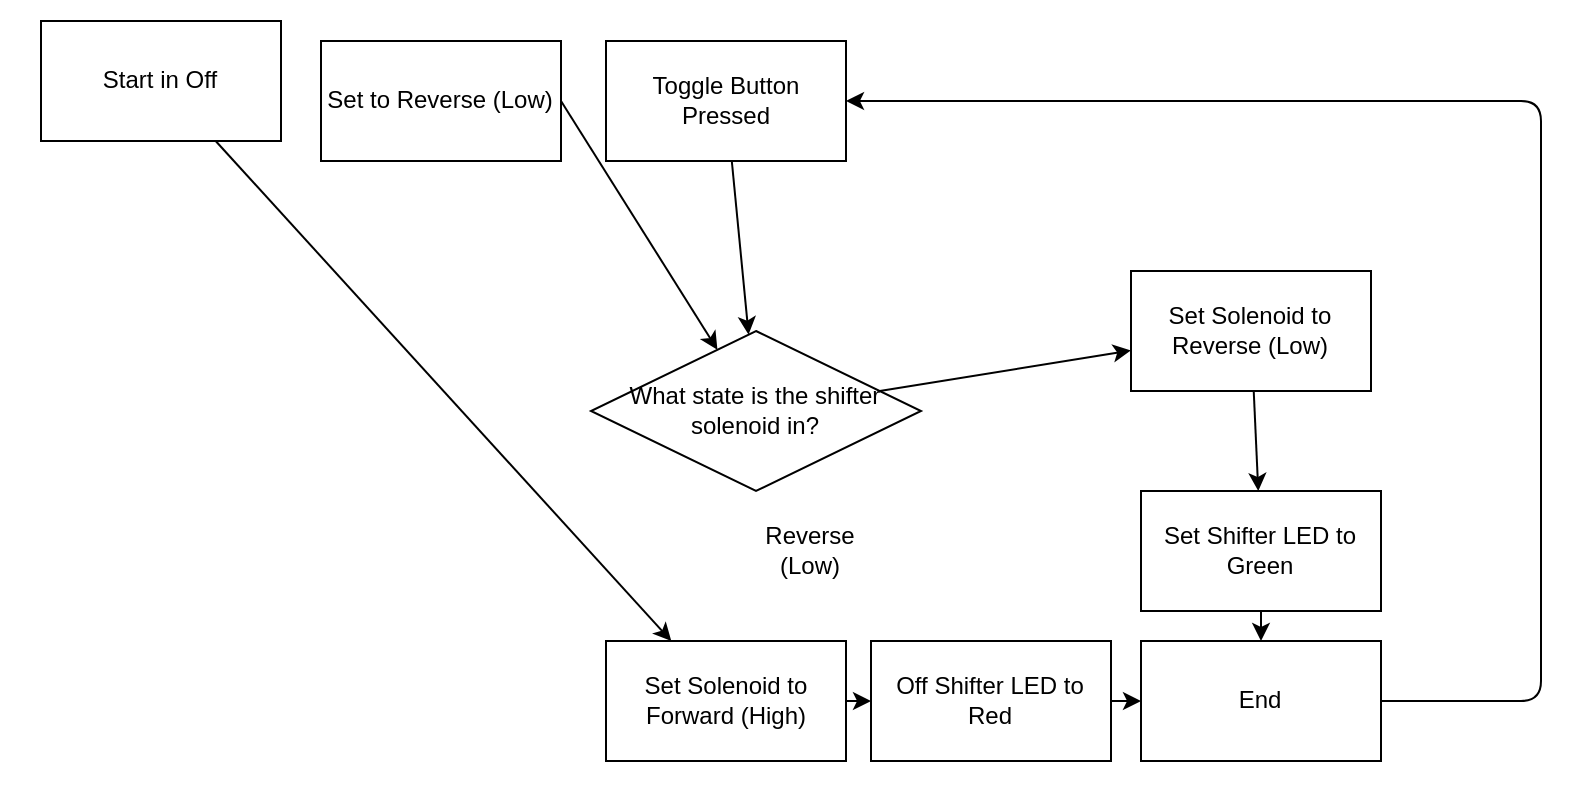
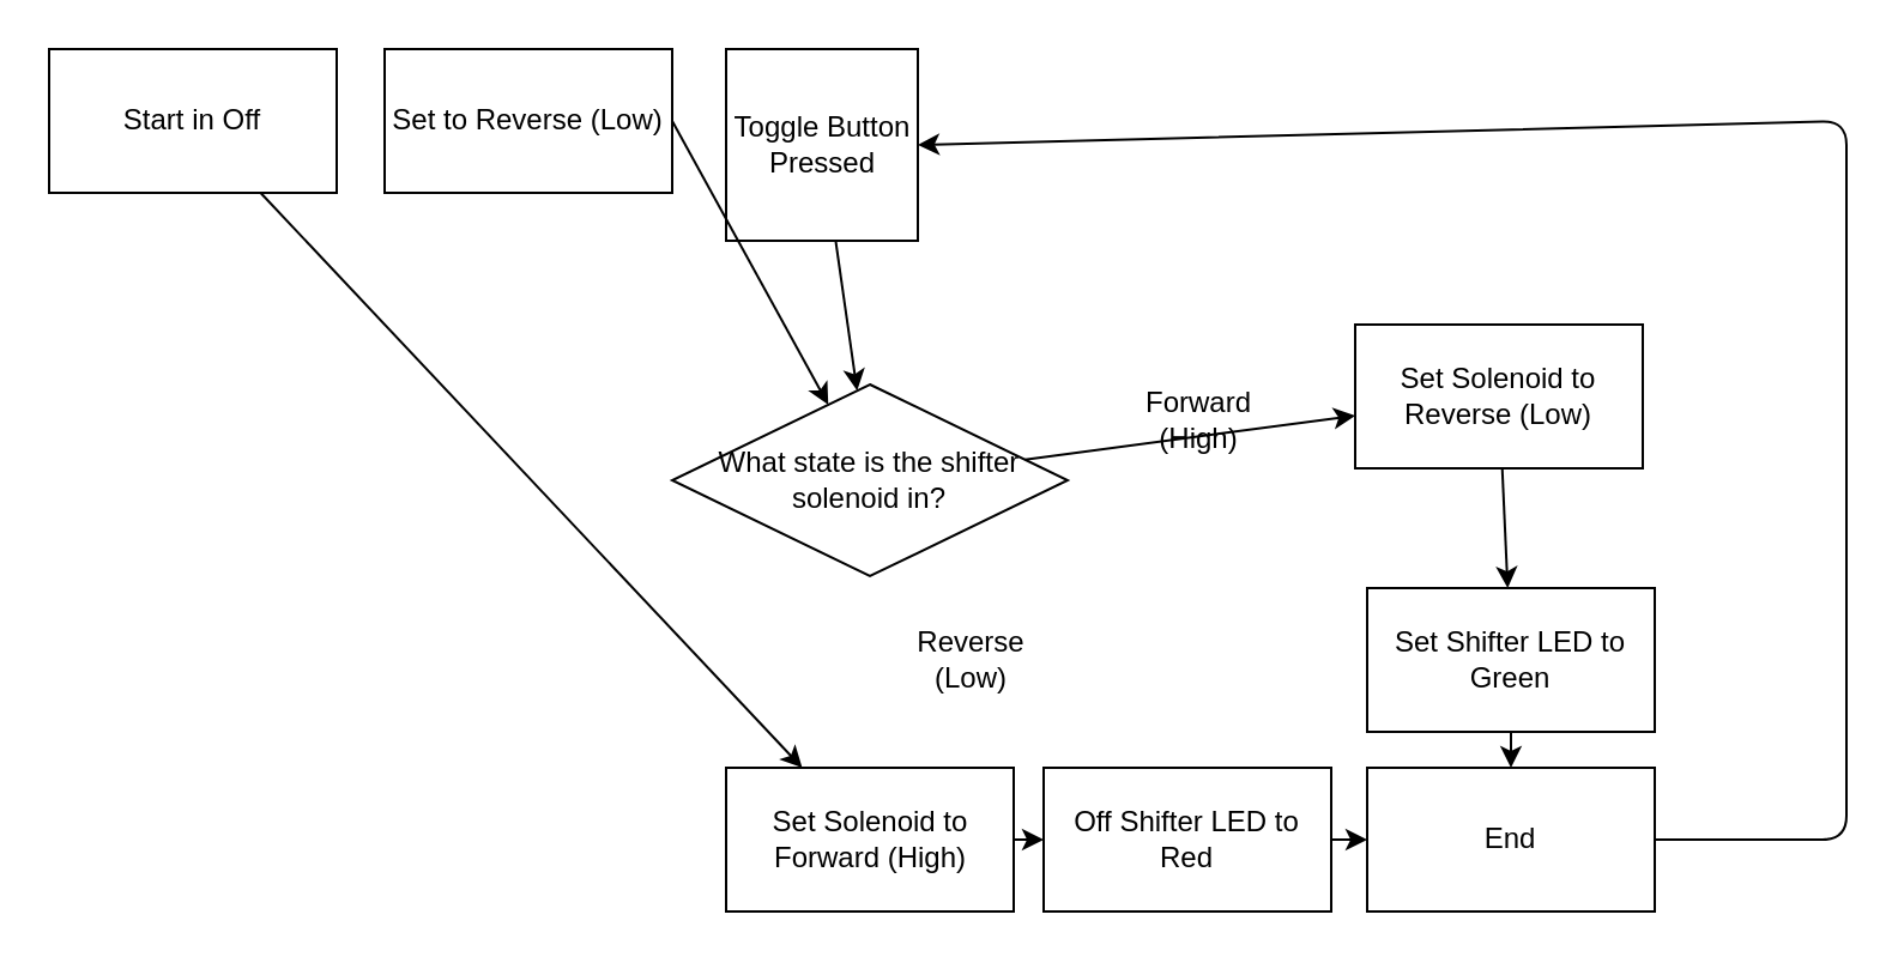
  <mxCell id="0" />
  <mxCell id="1" parent="0" />
  <mxCell id="2" value="" style="edgeStyle=none;html=1;" edge="1" parent="1" source="3" target="5"><mxGeometry relative="1" as="geometry" /></mxCell>
- <mxCell id="3" value="Toggle Button Pressed" style="rounded=0;whiteSpace=wrap;html=1;" vertex="1" parent="1"><mxGeometry x="302.5" y="20" width="120" height="60" as="geometry" /></mxCell>
+ <mxCell id="3" value="Toggle Button Pressed" style="rounded=0;whiteSpace=wrap;html=1;" vertex="1" parent="1"><mxGeometry x="302.5" y="20" width="80" height="80" as="geometry" /></mxCell>
  <mxCell id="4" value="" style="edgeStyle=none;html=1;" edge="1" parent="1" source="5" target="7"><mxGeometry relative="1" as="geometry" /></mxCell>
- <mxCell id="5" value="What state is the shifter solenoid in?" style="rhombus;whiteSpace=wrap;html=1;rounded=0;" vertex="1" parent="1"><mxGeometry x="295" y="165" width="165" height="80" as="geometry" /></mxCell>
+ <mxCell id="5" value="What state is the shifter solenoid in?" style="rhombus;whiteSpace=wrap;html=1;rounded=0;" vertex="1" parent="1"><mxGeometry x="280" y="160" width="165" height="80" as="geometry" /></mxCell>
  <mxCell id="6" value="" style="edgeStyle=none;html=1;" edge="1" parent="1" source="7" target="15"><mxGeometry relative="1" as="geometry" /></mxCell>
  <mxCell id="7" value="Set Solenoid to Reverse (Low)" style="whiteSpace=wrap;html=1;rounded=0;" vertex="1" parent="1"><mxGeometry x="565" y="135" width="120" height="60" as="geometry" /></mxCell>
  <mxCell id="8" value="" style="edgeStyle=none;html=1;" edge="1" parent="1" source="9" target="13"><mxGeometry relative="1" as="geometry" /></mxCell>
  <mxCell id="9" value="Set Solenoid to Forward (High)" style="whiteSpace=wrap;html=1;rounded=0;" vertex="1" parent="1"><mxGeometry x="302.5" y="320" width="120" height="60" as="geometry" /></mxCell>
+ <mxCell id="10" value="Forward (High)" style="text;html=1;strokeColor=none;fillColor=none;align=center;verticalAlign=middle;whiteSpace=wrap;rounded=0;" vertex="1" parent="1"><mxGeometry x="470" y="160" width="60" height="30" as="geometry" /></mxCell>
  <mxCell id="11" value="Reverse (Low)" style="text;html=1;strokeColor=none;fillColor=none;align=center;verticalAlign=middle;whiteSpace=wrap;rounded=0;" vertex="1" parent="1"><mxGeometry x="375" y="260" width="60" height="30" as="geometry" /></mxCell>
  <mxCell id="12" value="" style="edgeStyle=none;html=1;" edge="1" parent="1" source="13" target="17"><mxGeometry relative="1" as="geometry" /></mxCell>
  <mxCell id="13" value="Off Shifter LED to Red" style="whiteSpace=wrap;html=1;rounded=0;" vertex="1" parent="1"><mxGeometry x="435" y="320" width="120" height="60" as="geometry" /></mxCell>
  <mxCell id="14" style="edgeStyle=none;html=1;exitX=0.5;exitY=1;exitDx=0;exitDy=0;entryX=0.5;entryY=0;entryDx=0;entryDy=0;" edge="1" parent="1" source="15" target="17"><mxGeometry relative="1" as="geometry" /></mxCell>
  <mxCell id="15" value="Set Shifter LED to Green" style="whiteSpace=wrap;html=1;rounded=0;" vertex="1" parent="1"><mxGeometry x="570" y="245" width="120" height="60" as="geometry" /></mxCell>
  <mxCell id="16" style="edgeStyle=none;html=1;exitX=1;exitY=0.5;exitDx=0;exitDy=0;entryX=1;entryY=0.5;entryDx=0;entryDy=0;" edge="1" parent="1" source="17" target="3"><mxGeometry relative="1" as="geometry"><Array as="points"><mxPoint x="770" y="350" /><mxPoint x="770" y="50" /></Array></mxGeometry></mxCell>
  <mxCell id="17" value="End" style="whiteSpace=wrap;html=1;rounded=0;" vertex="1" parent="1"><mxGeometry x="570" y="320" width="120" height="60" as="geometry" /></mxCell>
  <mxCell id="18" value="" style="edgeStyle=none;html=1;" edge="1" parent="1" source="19" target="9"><mxGeometry relative="1" as="geometry" /></mxCell>
- <mxCell id="19" value="Start in Off" style="whiteSpace=wrap;html=1;rounded=0;" vertex="1" parent="1"><mxGeometry x="20" y="10" width="120" height="60" as="geometry" /></mxCell>
+ <mxCell id="19" value="Start in Off" style="whiteSpace=wrap;html=1;rounded=0;" vertex="1" parent="1"><mxGeometry x="20" y="20" width="120" height="60" as="geometry" /></mxCell>
  <mxCell id="20" style="edgeStyle=none;html=1;exitX=1;exitY=0.5;exitDx=0;exitDy=0;" edge="1" parent="1" source="21" target="5"><mxGeometry relative="1" as="geometry" /></mxCell>
  <mxCell id="21" value="Set to Reverse (Low)" style="whiteSpace=wrap;html=1;rounded=0;" vertex="1" parent="1"><mxGeometry x="160" y="20" width="120" height="60" as="geometry" /></mxCell>
